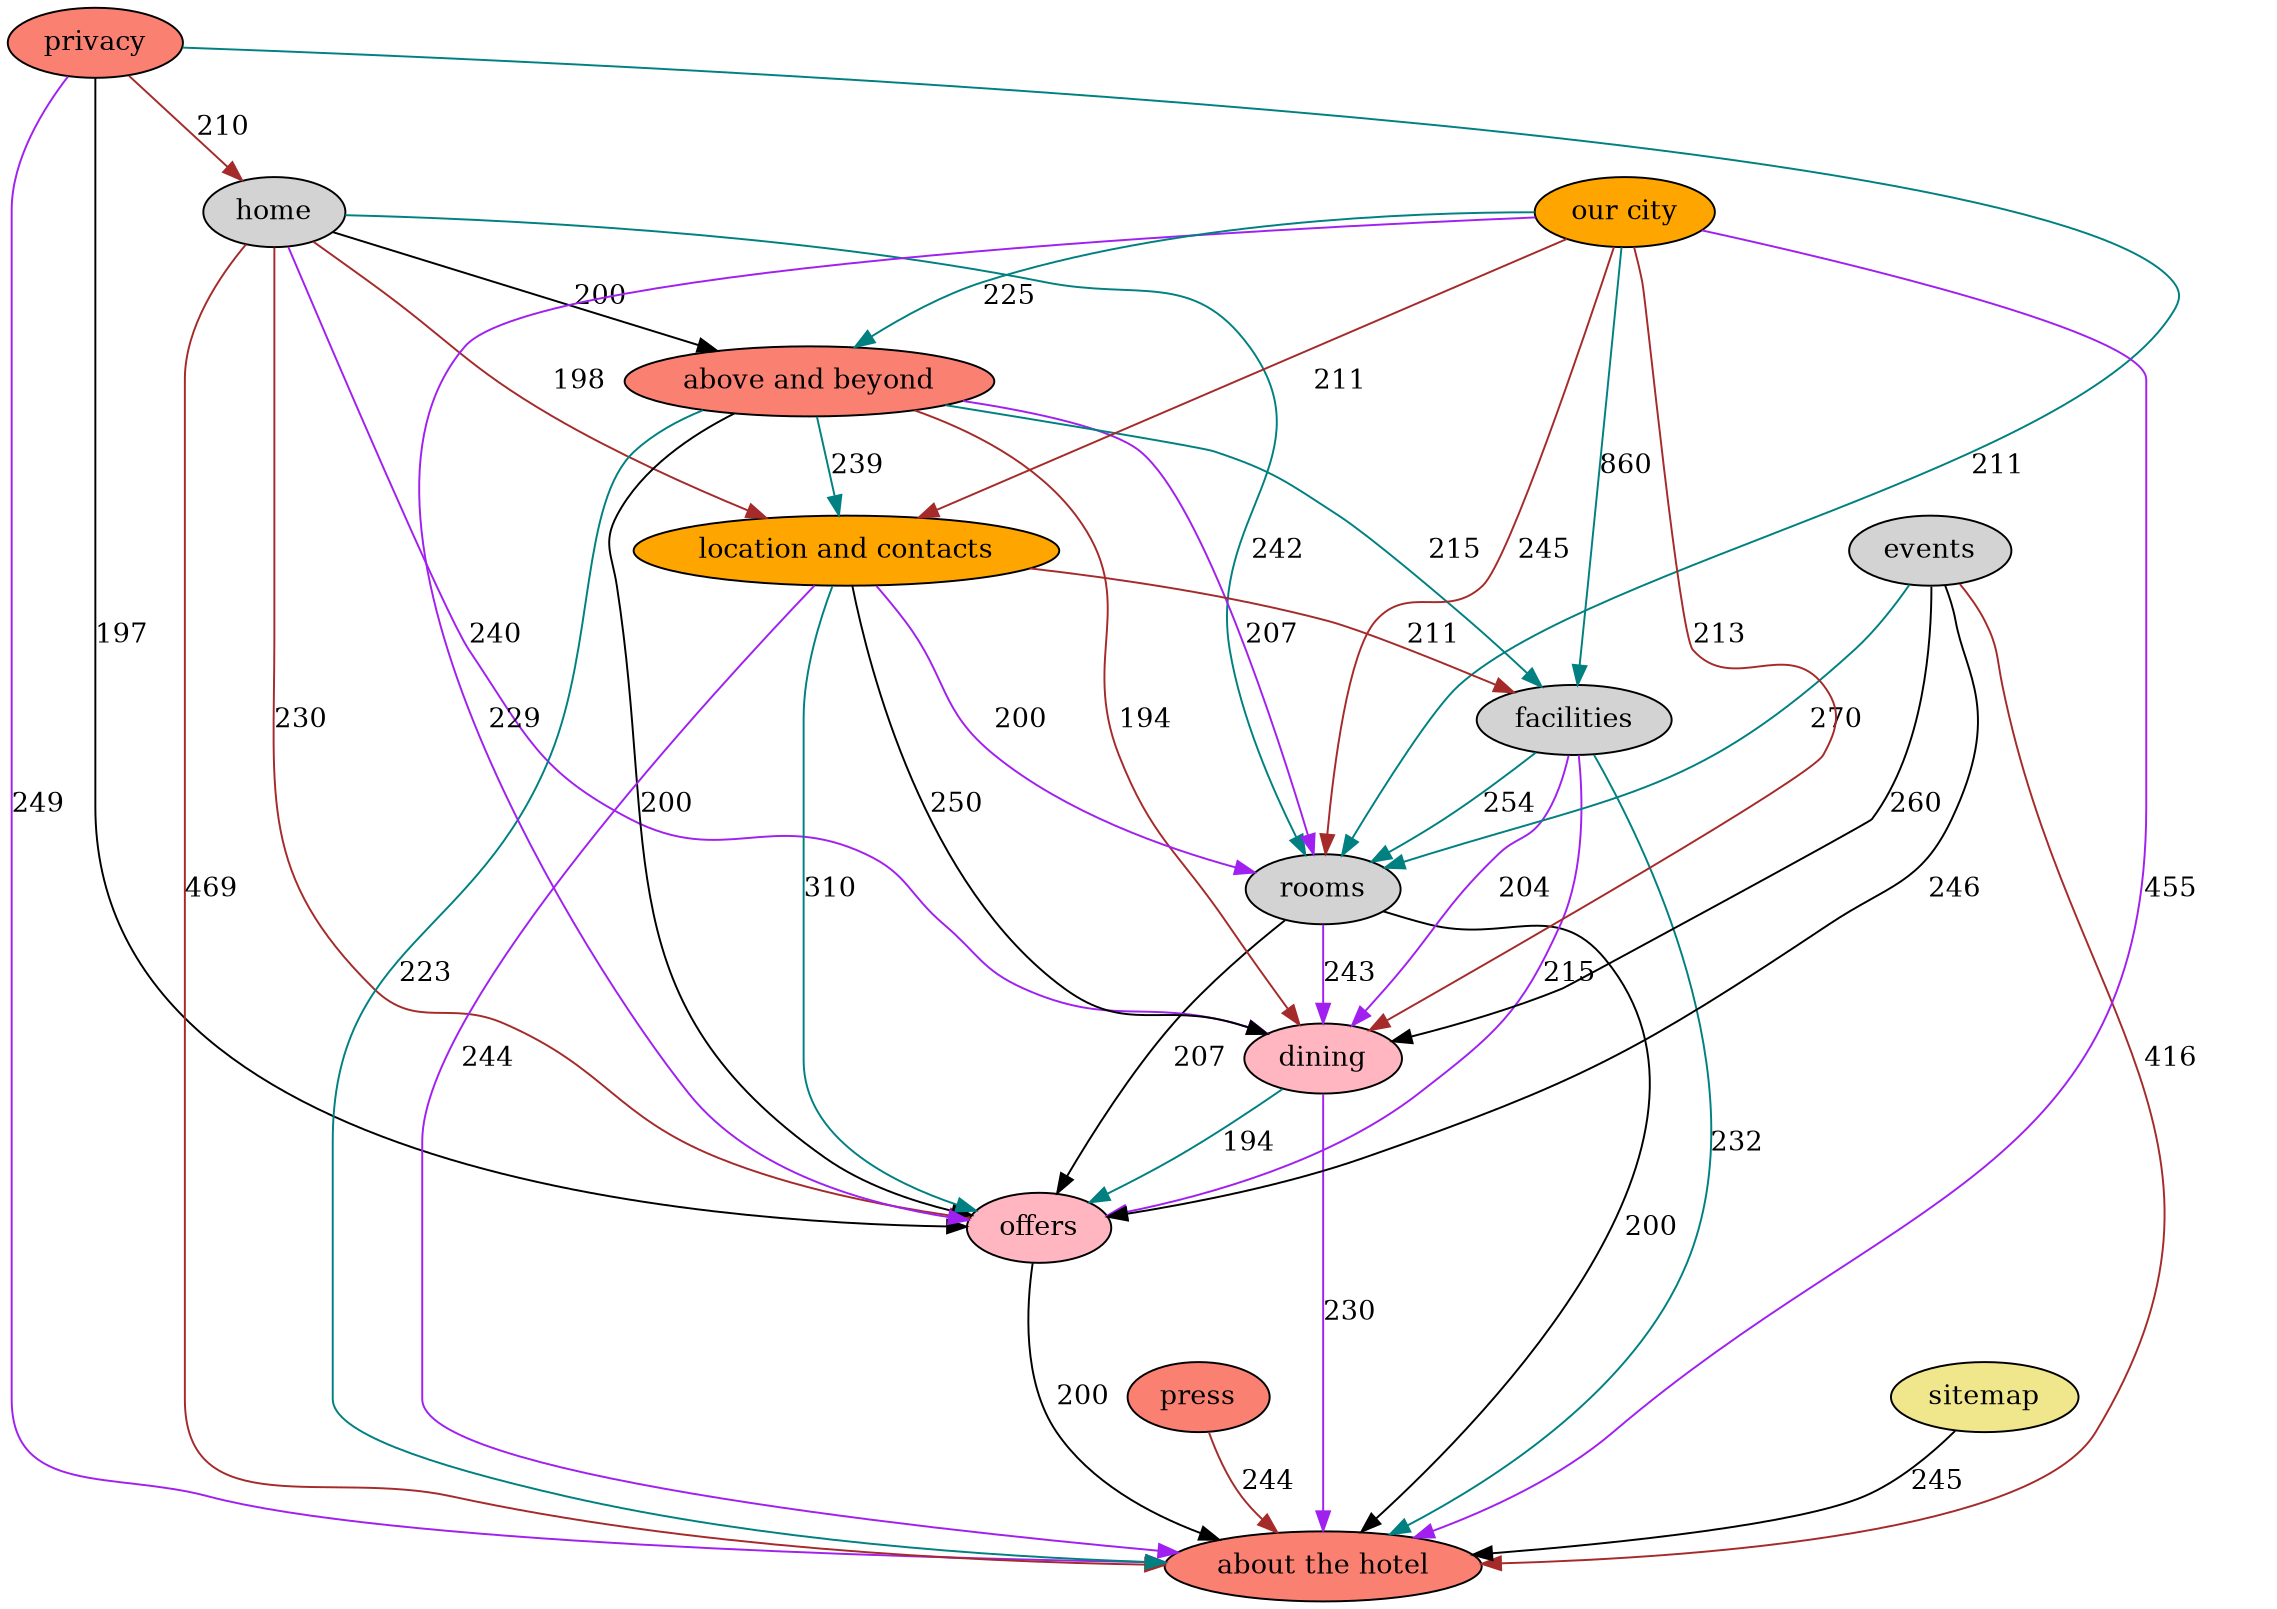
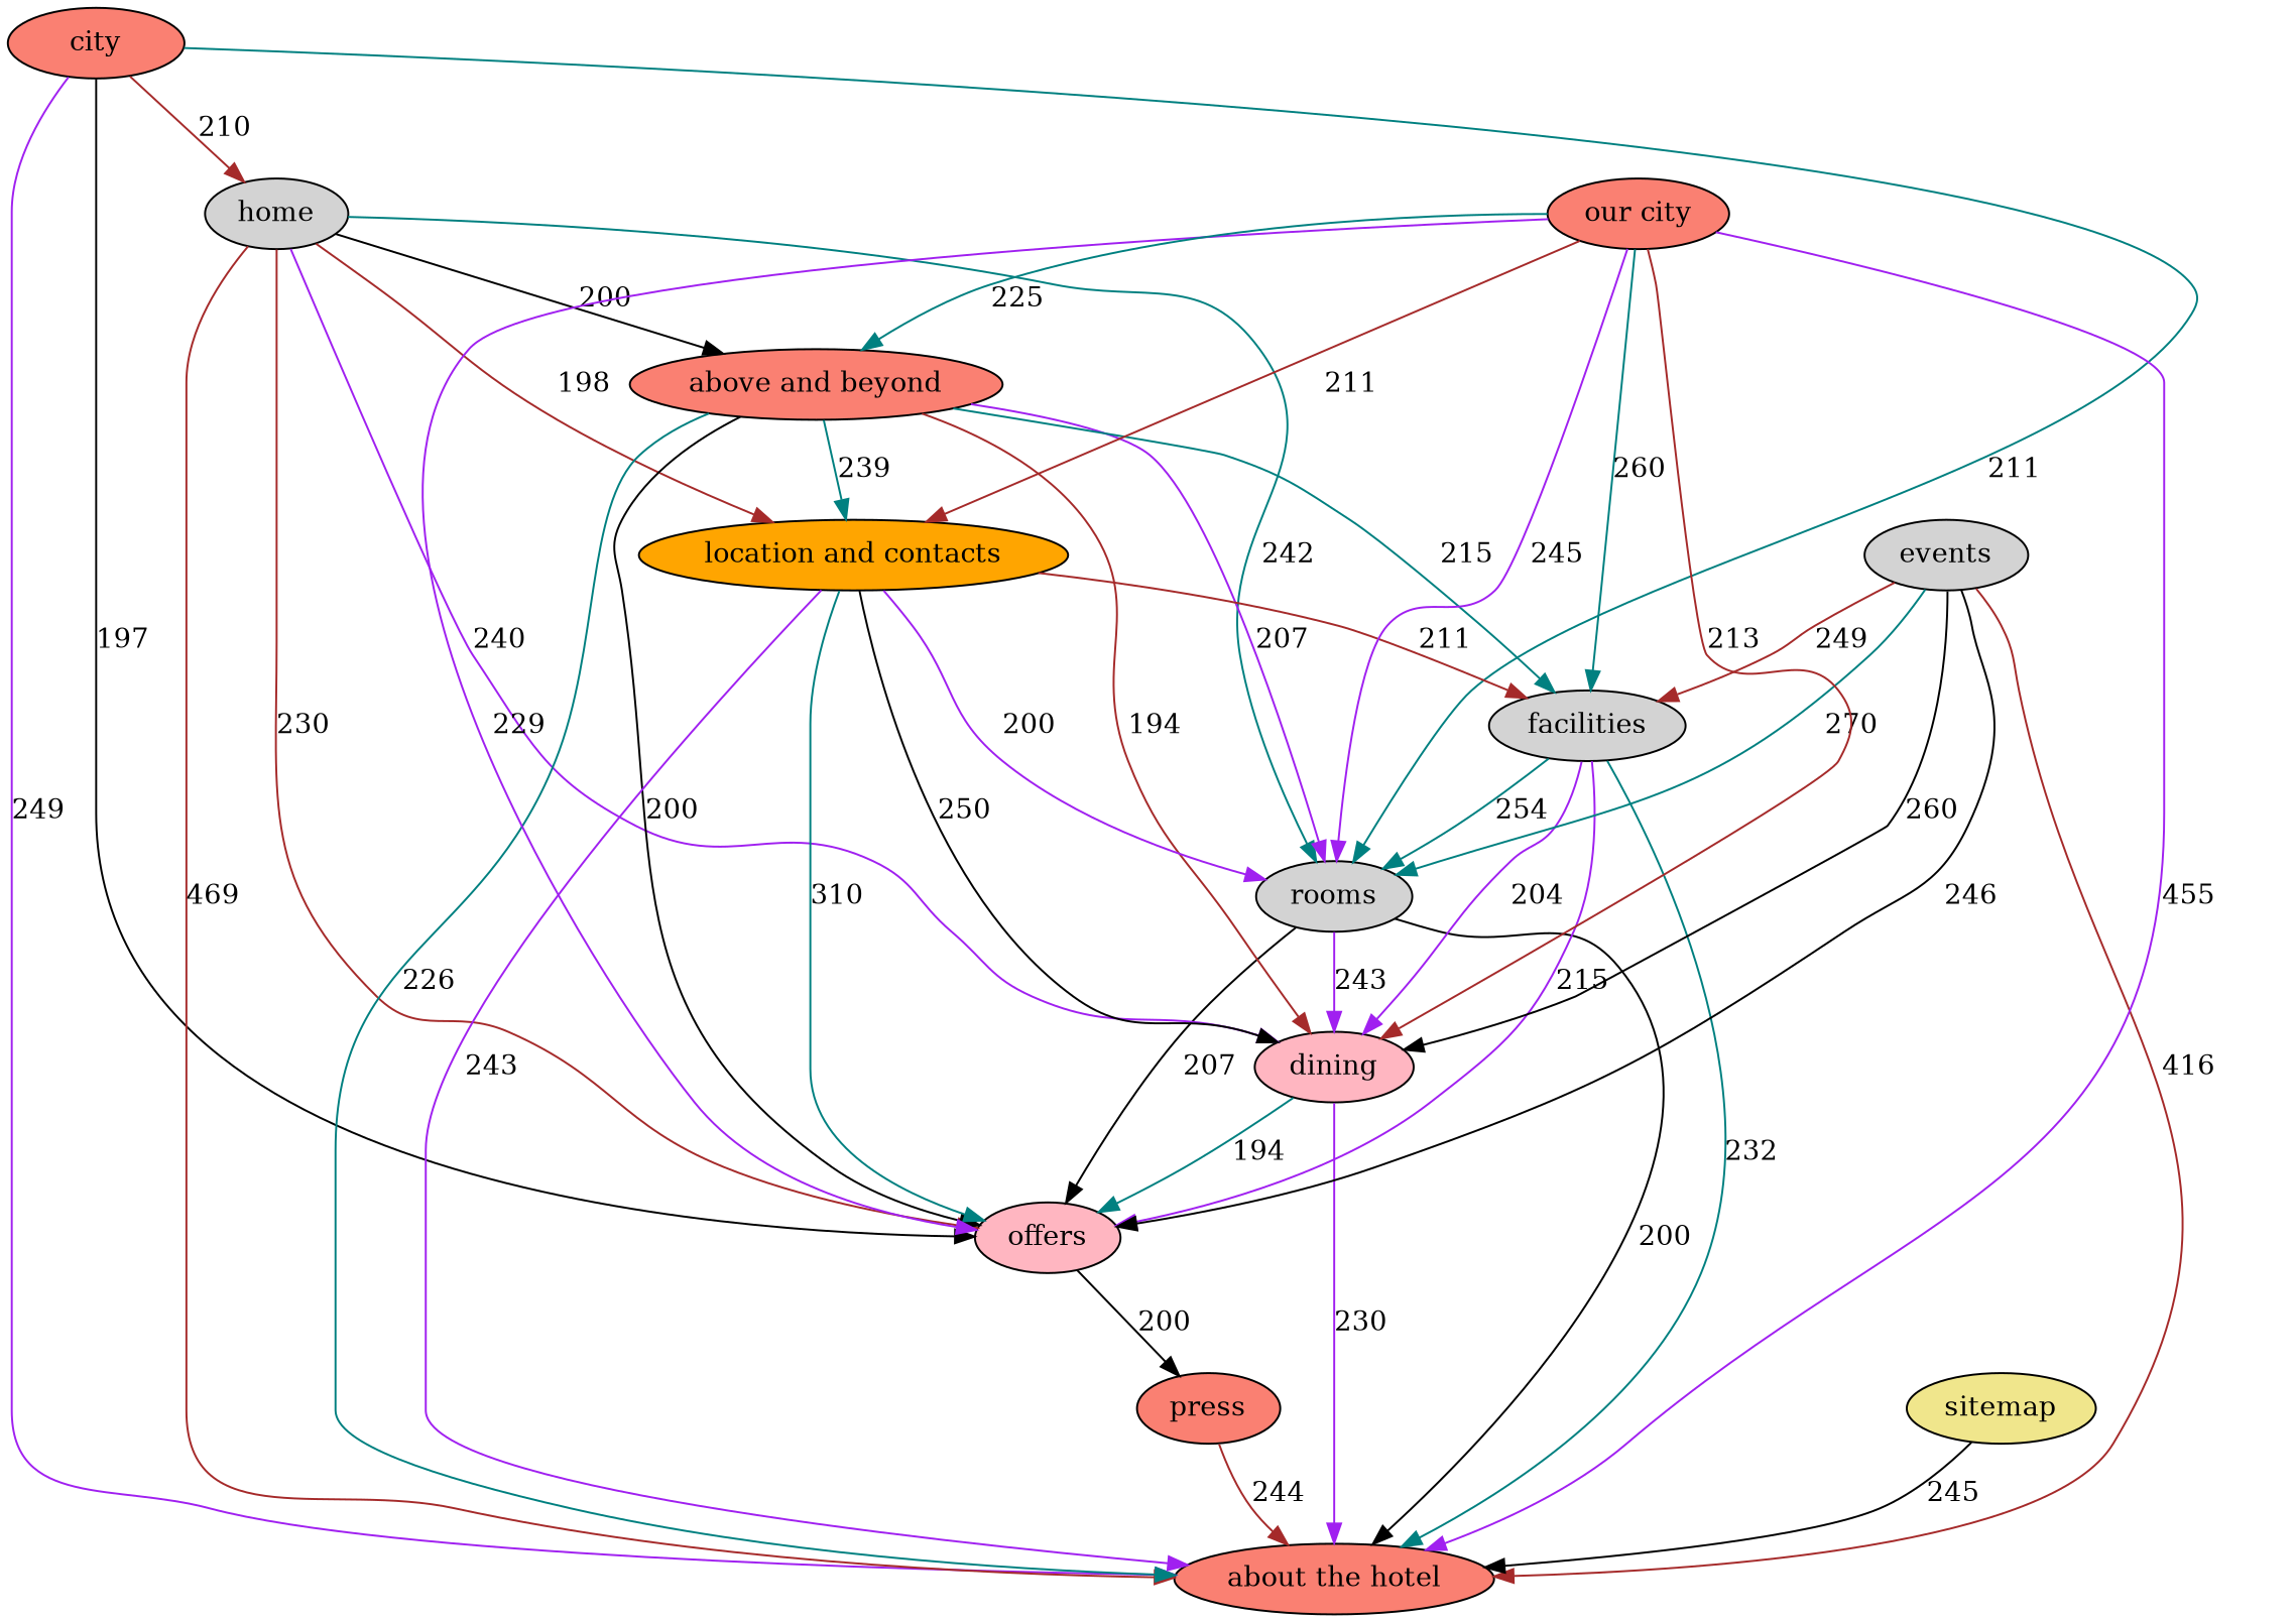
  strict digraph {
    node [fillcolor=salmon style=filled]
    edge [color=teal weight=200]
-   privacy
+   privacy [label=city]
    "about the hotel"
    offers [fillcolor=lightpink]
    rooms [fillcolor=lightgrey]
    home [fillcolor=lightgrey]
    dining [fillcolor=lightpink]
    "above and beyond"
    "location and contacts" [fillcolor=orange]
    facilities [fillcolor=lightgrey]
    press
    events [fillcolor=lightgrey]
    sitemap [fillcolor=khaki]
-   "our city" [fillcolor=orange]
+   "our city"
    privacy -> "about the hotel" [color=purple label=249 weight=249]
    privacy -> offers [color=black label=197 weight=197]
    privacy -> rooms [label=211 weight=211]
    privacy -> home [color=brown label=210 weight=210]
-   offers -> "about the hotel" [color=black label=200]
+   offers -> press [color=black label=200]
    rooms -> "about the hotel" [color=black label=200]
    rooms -> offers [color=black label=207 weight=207]
    rooms -> dining [color=purple label=243 weight=243]
    home -> "about the hotel" [color=brown label=469 weight=469]
    home -> offers [color=brown label=230 weight=230]
    home -> rooms [label=242 weight=242]
    home -> dining [color=purple label=240 weight=240]
    home -> "above and beyond" [color=black label=200]
    home -> "location and contacts" [color=brown label=198 weight=198]
    dining -> "about the hotel" [color=purple label=230 weight=230]
    dining -> offers [label=194 weight=194]
-   "above and beyond" -> "about the hotel" [label=223 weight=226]
+   "above and beyond" -> "about the hotel" [label=226 weight=226]
    "above and beyond" -> offers [color=black label=200]
    "above and beyond" -> rooms [color=purple label=207 weight=207]
    "above and beyond" -> dining [color=brown label=194 weight=194]
    "above and beyond" -> "location and contacts" [label=239 weight=239]
    "above and beyond" -> facilities [label=215 weight=215]
-   "location and contacts" -> "about the hotel" [color=purple label=244 weight=244]
+   "location and contacts" -> "about the hotel" [color=purple label=243 weight=244]
    "location and contacts" -> offers [label=310 weight=310]
    "location and contacts" -> rooms [color=purple label=200]
    "location and contacts" -> dining [color=black label=250 weight=250]
    "location and contacts" -> facilities [color=brown label=211 weight=211]
    facilities -> "about the hotel" [label=232 weight=232]
    facilities -> offers [color=purple label=215 weight=215]
    facilities -> rooms [label=254 weight=254]
    facilities -> dining [color=purple label=204 weight=204]
    press -> "about the hotel" [color=brown label=244 weight=244]
    events -> "about the hotel" [color=brown label=416 weight=416]
    events -> offers [color=black label=246 weight=246]
    events -> rooms [label=270 weight=270]
    events -> dining [color=black label=260 weight=260]
+   events -> facilities [color=brown label=249 weight=249]
    sitemap -> "about the hotel" [color=black label=245 weight=245]
    "our city" -> "about the hotel" [color=purple label=455 weight=455]
    "our city" -> offers [color=purple label=229 weight=229]
-   "our city" -> rooms [color=brown label=245 weight=245]
+   "our city" -> rooms [color=purple label=245 weight=245]
    "our city" -> dining [color=brown label=213 weight=213]
    "our city" -> "above and beyond" [label=225 weight=225]
    "our city" -> "location and contacts" [color=brown label=211 weight=211]
-   "our city" -> facilities [label=860 weight=260]
+   "our city" -> facilities [label=260 weight=260]
  }
